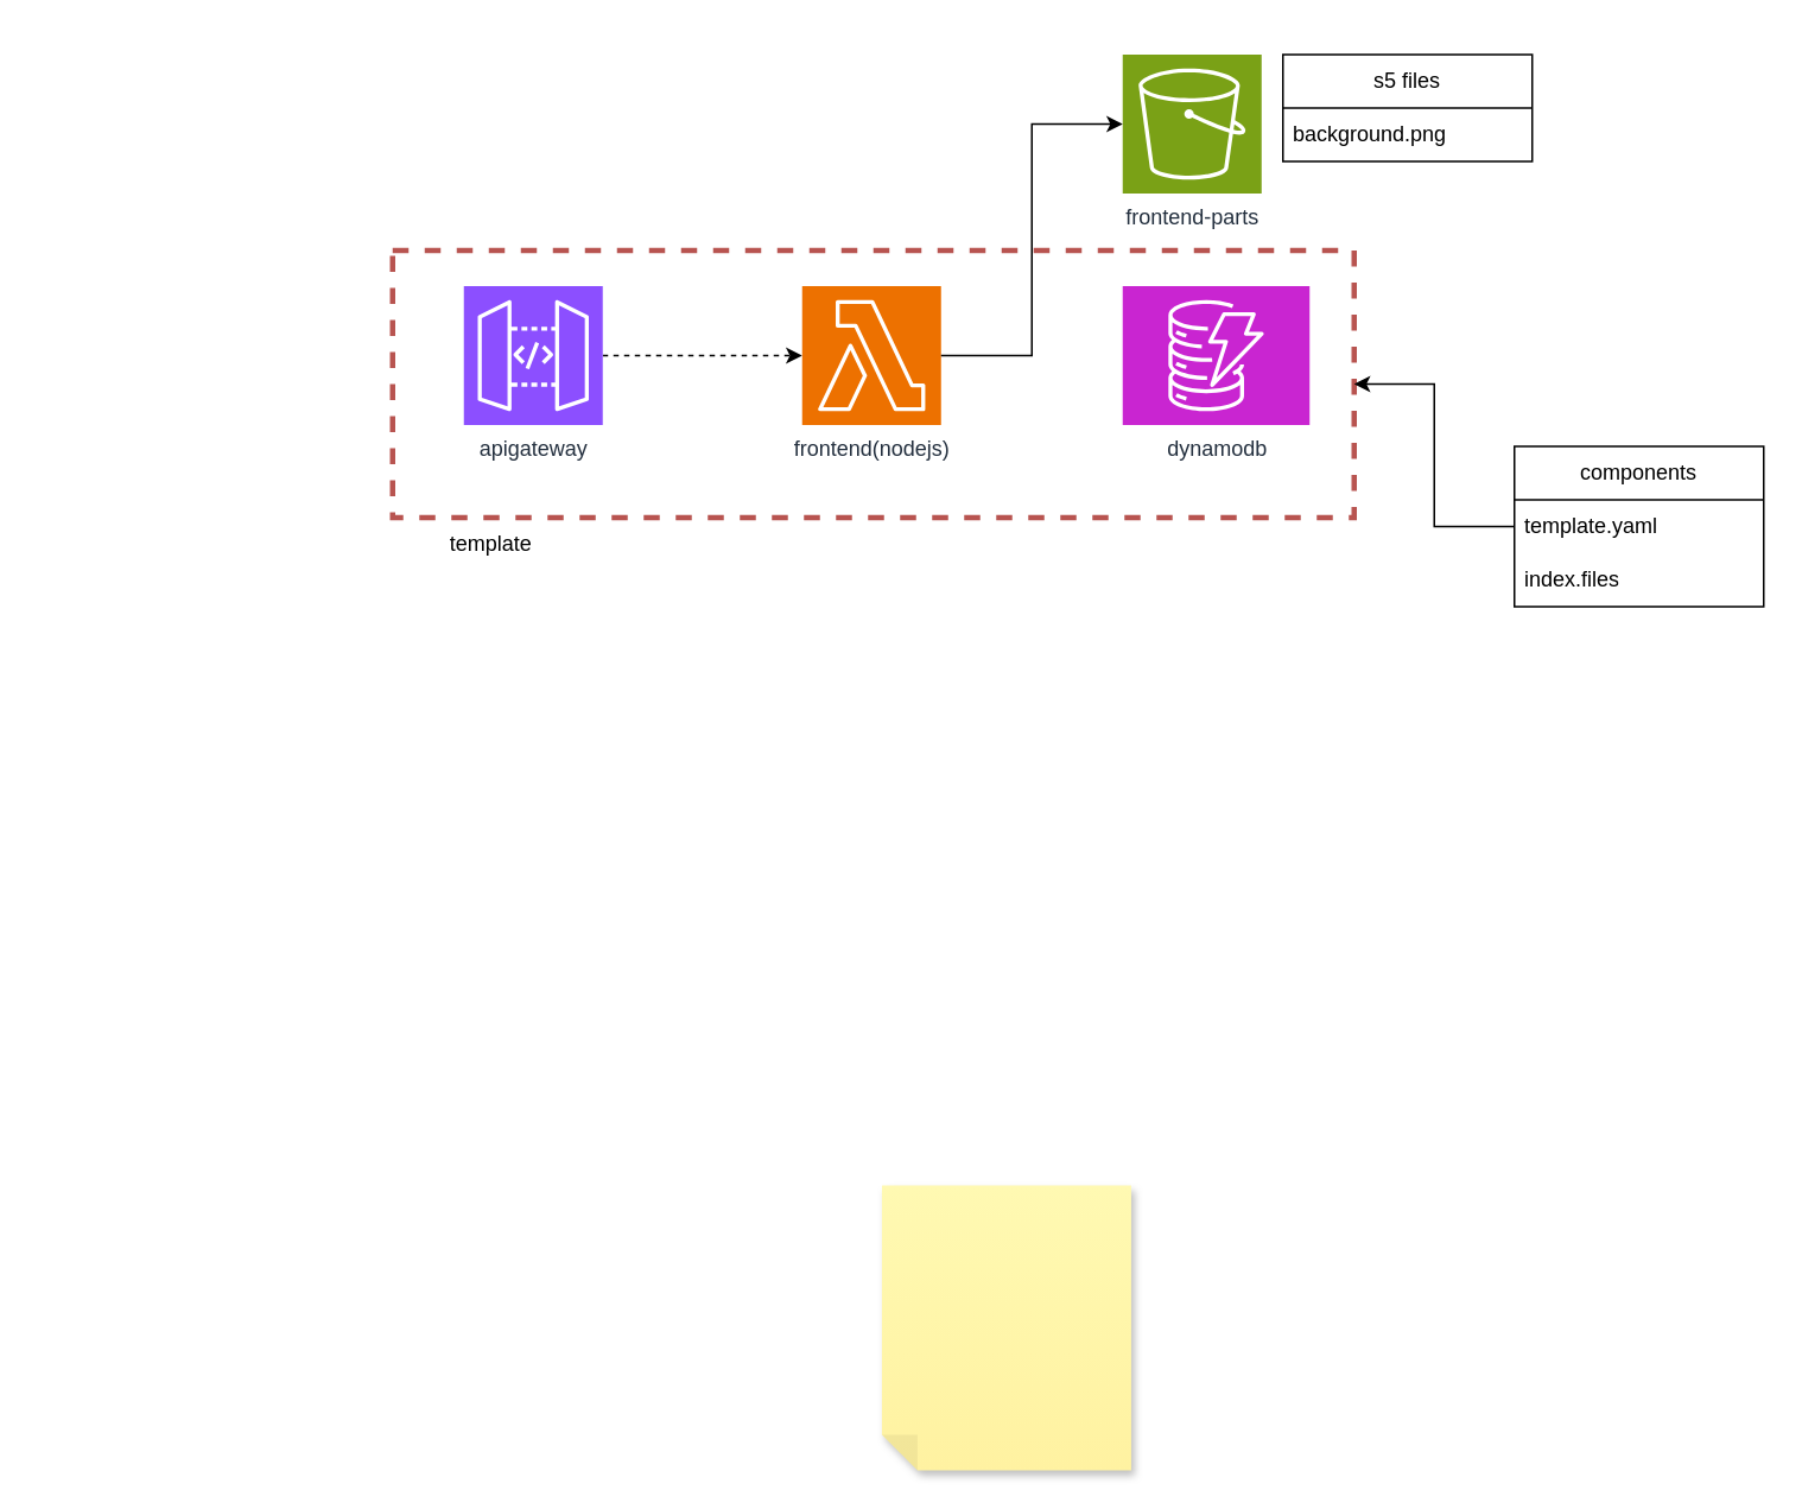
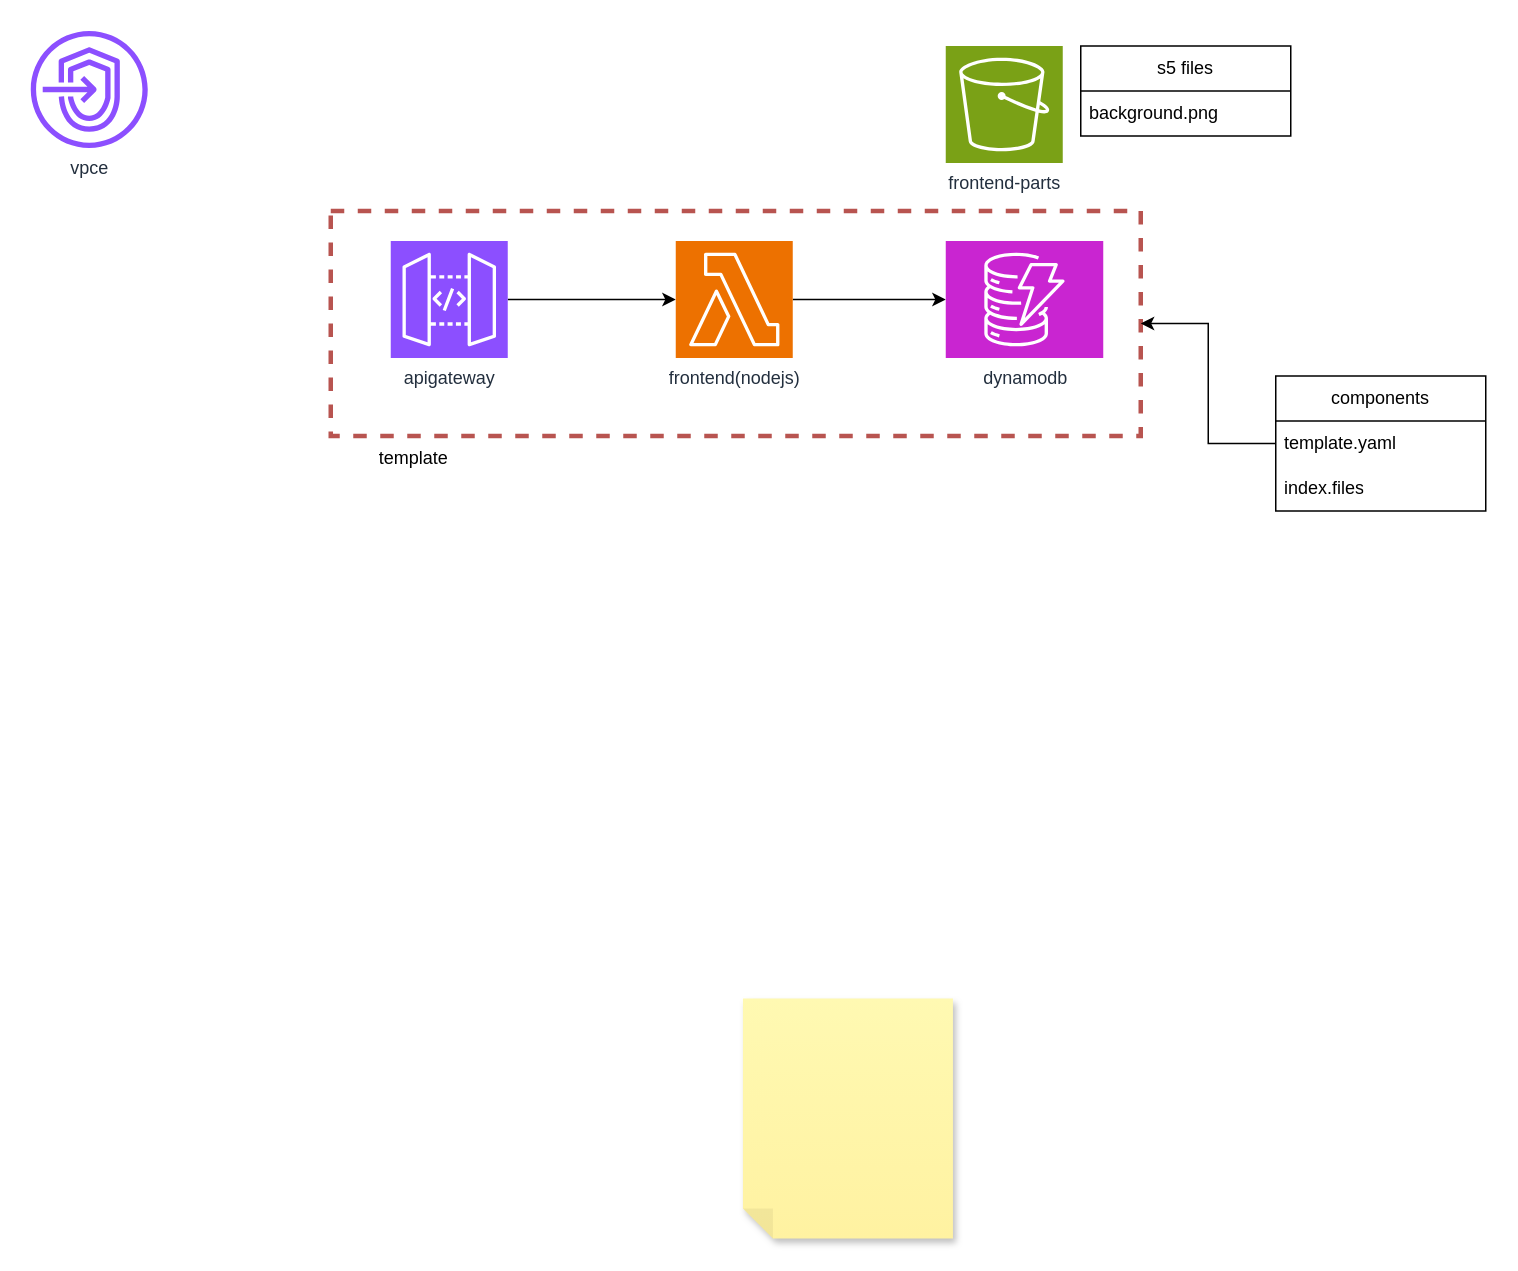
  <mxCell id="0" />
  <mxCell id="1" parent="0" />
  <mxCell id="2" value="" style="rounded=0;whiteSpace=wrap;html=1;fillColor=none;strokeColor=#b85450;dashed=1;strokeWidth=3;" vertex="1" parent="1"><mxGeometry x="220" y="140" width="540" height="150" as="geometry" /></mxCell>
- <mxCell id="3" style="edgeStyle=orthogonalEdgeStyle;rounded=0;orthogonalLoop=1;jettySize=auto;html=1;dashed=1;" edge="1" parent="1" source="4" target="6"><mxGeometry relative="1" as="geometry" /></mxCell>
+ <mxCell id="3" style="edgeStyle=orthogonalEdgeStyle;rounded=0;orthogonalLoop=1;jettySize=auto;html=1;" edge="1" parent="1" source="4" target="6"><mxGeometry relative="1" as="geometry" /></mxCell>
  <mxCell id="4" value="apigateway" style="sketch=0;points=[[0,0,0],[0.25,0,0],[0.5,0,0],[0.75,0,0],[1,0,0],[0,1,0],[0.25,1,0],[0.5,1,0],[0.75,1,0],[1,1,0],[0,0.25,0],[0,0.5,0],[0,0.75,0],[1,0.25,0],[1,0.5,0],[1,0.75,0]];outlineConnect=0;fontColor=#232F3E;fillColor=#8C4FFF;strokeColor=#ffffff;dashed=0;verticalLabelPosition=bottom;verticalAlign=top;align=center;html=1;fontSize=12;fontStyle=0;aspect=fixed;shape=mxgraph.aws4.resourceIcon;resIcon=mxgraph.aws4.api_gateway;" vertex="1" parent="1"><mxGeometry x="260" y="160" width="78" height="78" as="geometry" /></mxCell>
+ <mxCell id="5" style="edgeStyle=orthogonalEdgeStyle;rounded=0;orthogonalLoop=1;jettySize=auto;html=1;" edge="1" parent="1" source="6" target="7"><mxGeometry relative="1" as="geometry" /></mxCell>
  <mxCell id="6" value="frontend(nodejs)" style="sketch=0;points=[[0,0,0],[0.25,0,0],[0.5,0,0],[0.75,0,0],[1,0,0],[0,1,0],[0.25,1,0],[0.5,1,0],[0.75,1,0],[1,1,0],[0,0.25,0],[0,0.5,0],[0,0.75,0],[1,0.25,0],[1,0.5,0],[1,0.75,0]];outlineConnect=0;fontColor=#232F3E;fillColor=#ED7100;strokeColor=#ffffff;dashed=0;verticalLabelPosition=bottom;verticalAlign=top;align=center;html=1;fontSize=12;fontStyle=0;aspect=fixed;shape=mxgraph.aws4.resourceIcon;resIcon=mxgraph.aws4.lambda;" vertex="1" parent="1"><mxGeometry x="450" y="160" width="78" height="78" as="geometry" /></mxCell>
  <mxCell id="7" value="dynamodb" style="sketch=0;points=[[0,0,0],[0.25,0,0],[0.5,0,0],[0.75,0,0],[1,0,0],[0,1,0],[0.25,1,0],[0.5,1,0],[0.75,1,0],[1,1,0],[0,0.25,0],[0,0.5,0],[0,0.75,0],[1,0.25,0],[1,0.5,0],[1,0.75,0]];outlineConnect=0;fontColor=#232F3E;fillColor=#C925D1;strokeColor=#ffffff;dashed=0;verticalLabelPosition=bottom;verticalAlign=top;align=center;html=1;fontSize=12;fontStyle=0;aspect=fixed;shape=mxgraph.aws4.resourceIcon;resIcon=mxgraph.aws4.dynamodb;" vertex="1" parent="1"><mxGeometry x="630" y="160" width="105" height="78" as="geometry" /></mxCell>
  <mxCell id="8" value="frontend-parts" style="sketch=0;points=[[0,0,0],[0.25,0,0],[0.5,0,0],[0.75,0,0],[1,0,0],[0,1,0],[0.25,1,0],[0.5,1,0],[0.75,1,0],[1,1,0],[0,0.25,0],[0,0.5,0],[0,0.75,0],[1,0.25,0],[1,0.5,0],[1,0.75,0]];outlineConnect=0;fontColor=#232F3E;fillColor=#7AA116;strokeColor=#ffffff;dashed=0;verticalLabelPosition=bottom;verticalAlign=top;align=center;html=1;fontSize=12;fontStyle=0;aspect=fixed;shape=mxgraph.aws4.resourceIcon;resIcon=mxgraph.aws4.s3;" vertex="1" parent="1"><mxGeometry x="630" y="30" width="78" height="78" as="geometry" /></mxCell>
- <mxCell id="9" style="edgeStyle=orthogonalEdgeStyle;rounded=0;orthogonalLoop=1;jettySize=auto;html=1;entryX=0;entryY=0.5;entryDx=0;entryDy=0;entryPerimeter=0;" edge="1" parent="1" source="6" target="8"><mxGeometry relative="1" as="geometry" /></mxCell>
+ <mxCell id="10" value="vpce" style="sketch=0;outlineConnect=0;fontColor=#232F3E;gradientColor=none;fillColor=#8C4FFF;strokeColor=none;dashed=0;verticalLabelPosition=bottom;verticalAlign=top;align=center;html=1;fontSize=12;fontStyle=0;aspect=fixed;pointerEvents=1;shape=mxgraph.aws4.endpoints;" vertex="1" parent="1"><mxGeometry x="20" y="20" width="78" height="78" as="geometry" /></mxCell>
  <mxCell id="11" value="s5 files" style="swimlane;fontStyle=0;childLayout=stackLayout;horizontal=1;startSize=30;horizontalStack=0;resizeParent=1;resizeParentMax=0;resizeLast=0;collapsible=1;marginBottom=0;whiteSpace=wrap;html=1;" vertex="1" parent="1"><mxGeometry x="720" y="30" width="140" height="60" as="geometry" /></mxCell>
  <mxCell id="12" value="background.png" style="text;strokeColor=none;fillColor=none;align=left;verticalAlign=middle;spacingLeft=4;spacingRight=4;overflow=hidden;points=[[0,0.5],[1,0.5]];portConstraint=eastwest;rotatable=0;whiteSpace=wrap;html=1;" vertex="1" parent="11"><mxGeometry y="30" width="140" height="30" as="geometry" /></mxCell>
  <mxCell id="13" value="template" style="text;html=1;align=center;verticalAlign=middle;resizable=0;points=[];autosize=1;strokeColor=none;fillColor=none;" vertex="1" parent="1"><mxGeometry x="243" y="292" width="64" height="26" as="geometry" /></mxCell>
  <mxCell id="14" value="components" style="swimlane;fontStyle=0;childLayout=stackLayout;horizontal=1;startSize=30;horizontalStack=0;resizeParent=1;resizeParentMax=0;resizeLast=0;collapsible=1;marginBottom=0;whiteSpace=wrap;html=1;" vertex="1" parent="1"><mxGeometry x="850" y="250" width="140" height="90" as="geometry" /></mxCell>
  <mxCell id="15" value="template.yaml" style="text;strokeColor=none;fillColor=none;align=left;verticalAlign=middle;spacingLeft=4;spacingRight=4;overflow=hidden;points=[[0,0.5],[1,0.5]];portConstraint=eastwest;rotatable=0;whiteSpace=wrap;html=1;" vertex="1" parent="14"><mxGeometry y="30" width="140" height="30" as="geometry" /></mxCell>
  <mxCell id="16" value="index.files" style="text;strokeColor=none;fillColor=none;align=left;verticalAlign=middle;spacingLeft=4;spacingRight=4;overflow=hidden;points=[[0,0.5],[1,0.5]];portConstraint=eastwest;rotatable=0;whiteSpace=wrap;html=1;" vertex="1" parent="14"><mxGeometry y="60" width="140" height="30" as="geometry" /></mxCell>
  <mxCell id="17" style="edgeStyle=orthogonalEdgeStyle;rounded=0;orthogonalLoop=1;jettySize=auto;html=1;entryX=1;entryY=0.5;entryDx=0;entryDy=0;" edge="1" parent="1" source="15" target="2"><mxGeometry relative="1" as="geometry" /></mxCell>
  <mxCell id="18" value="" style="shape=note;whiteSpace=wrap;html=1;backgroundOutline=1;fontColor=#000000;darkOpacity=0.05;fillColor=#FFF9B2;strokeColor=none;fillStyle=solid;direction=west;gradientDirection=north;gradientColor=#FFF2A1;shadow=1;size=20;pointerEvents=1;" vertex="1" parent="1"><mxGeometry x="494.789" y="664.965" width="140" height="160" as="geometry" /></mxCell>
